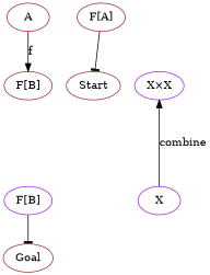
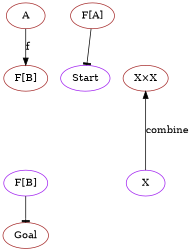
  digraph {
    node [color=brown group=upper]
    edge [style=invis]
    n1 [label="F[A]"]
    A
    n3 [label="F[B]"]
-   n4 [color=purple group=lower label="X×X"]
+   n4 [group=lower label="X×X"]
    n5 [color=purple label="F[B]"]
    X [color=purple group=lower]
-   Start [group=""]
+   Start [color=purple group=""]
    B [style=invis color=""]
    Goal [group=""]
    subgraph sub_1 {
      rank=same
      n1
      A
    }
    subgraph sub_2 {
      rank=same
      n3
      n4
    }
    subgraph sub_3 {
      rank=same
      n5
      X
    }
    n1 -> n4
    n1 -> Start [arrowhead=tee style=""]
    A -> n1 [dir=back]
    A -> n3 [arrowhead=normal label=f style=""]
    n3 -> n4
    n3 -> B
    n5 -> X [dir=back]
    n5 -> Goal [arrowhead=tee style=""]
    X -> n4 [arrowhead=normal label=combine style=""]
    B -> n5
  }
